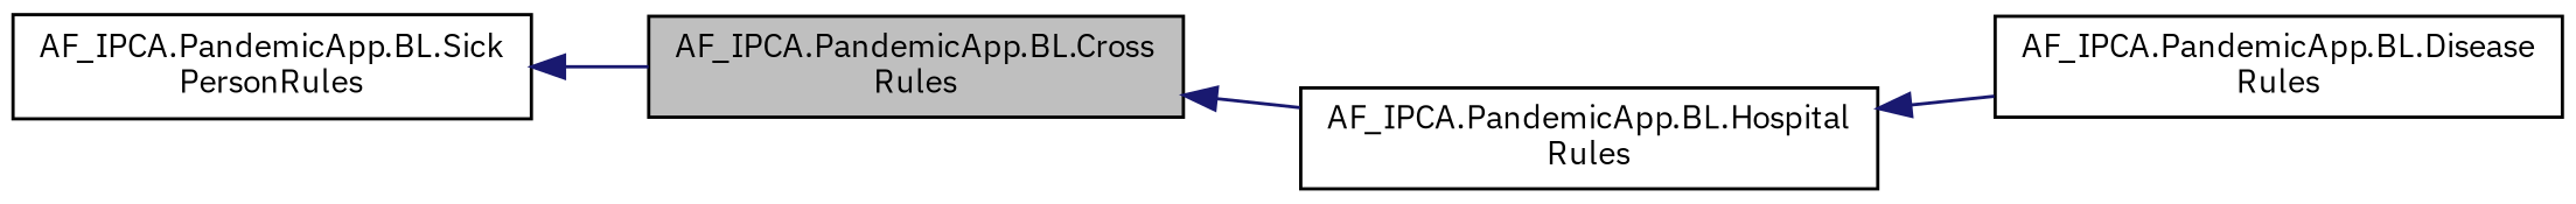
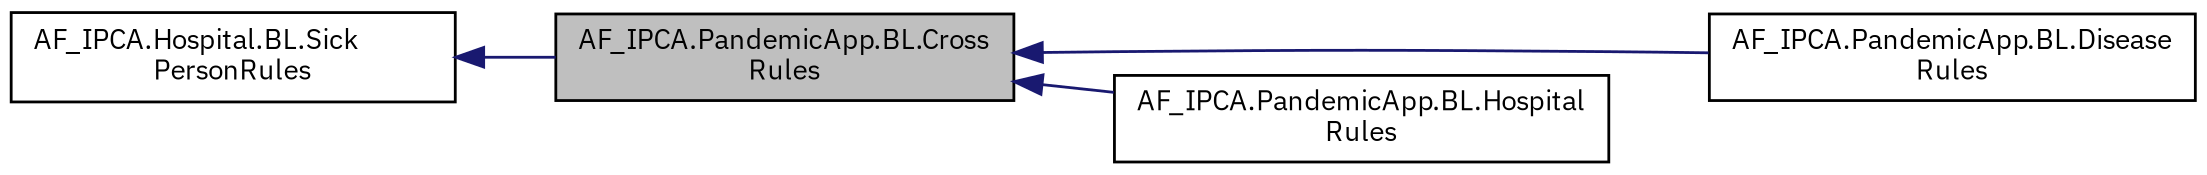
  digraph {
    fontname="IBM Plex Sans"
    rankdir=LR
    node [color=black fillcolor=white fontname="IBM Plex Sans" fontsize=10 shape=record style=filled]
    edge [color=midnightblue dir=back fontname="IBM Plex Sans" fontsize=10 labelfontname=Helvetica labelfontsize=10 style=solid]
    n1 [fillcolor=grey75 fontcolor=black height=0.2 label="AF_IPCA.PandemicApp.BL.Cross\lRules" width=0.4]
    n2 [height=0.2 label="AF_IPCA.PandemicApp.BL.Disease\lRules" width=0.4]
    n3 [height=0.2 label="AF_IPCA.PandemicApp.BL.Hospital\lRules" width=0.4]
-   n4 [height=0.2 label="AF_IPCA.PandemicApp.BL.Sick\lPersonRules" width=0.4]
-   n3 -> n2
+   n4 [height=0.2 label="AF_IPCA.Hospital.BL.Sick\lPersonRules" width=0.4]
+   n1 -> n2
    n1 -> n3
    n4 -> n1
  }
